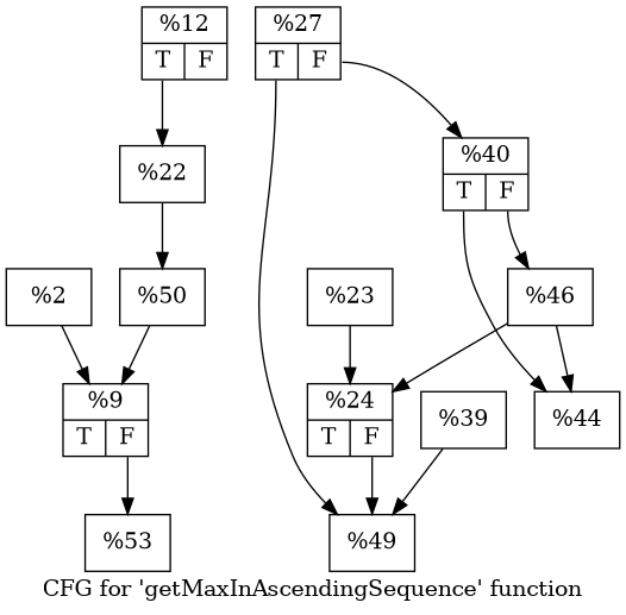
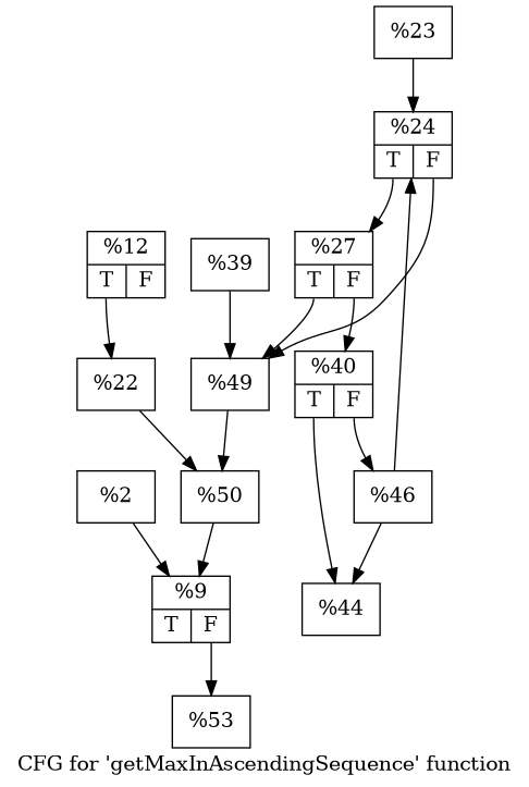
  digraph {
    label="CFG for 'getMaxInAscendingSequence' function"
    node [shape=record]
    n1 [label="{%2}"]
    n2 [label="{%9|{<s0>T|<s1>F}}"]
    n3 [label="{%53}"]
    n4 [label="{%12|{<s0>T|<s1>F}}"]
    n5 [label="{%22}"]
    n6 [label="{%50}"]
    n7 [label="{%23}"]
    n8 [label="{%24|{<s0>T|<s1>F}}"]
    n9 [label="{%27|{<s0>T|<s1>F}}"]
    n10 [label="{%49}"]
    n11 [label="{%40|{<s0>T|<s1>F}}"]
    n12 [label="{%39}"]
    n13 [label="{%44}"]
    n14 [label="{%46}"]
    n1 -> n2
    n2 -> n3 [tailport=s1]
    n4 -> n5 [tailport=s0]
    n5 -> n6
    n6 -> n2
    n7 -> n8
+   n8 -> n9 [tailport=s0]
    n8 -> n10 [tailport=s1]
    n9 -> n10 [tailport=s0]
    n9 -> n11 [tailport=s1]
+   n10 -> n6
    n11 -> n13 [tailport=s0]
    n11 -> n14 [tailport=s1]
    n12 -> n10
    n14 -> n8
    n14 -> n13
  }
